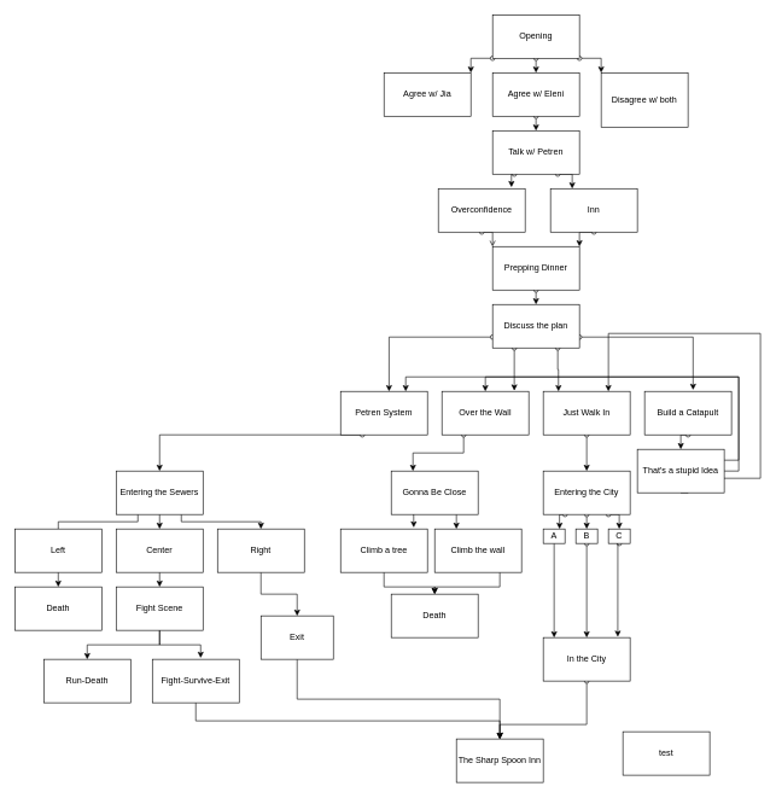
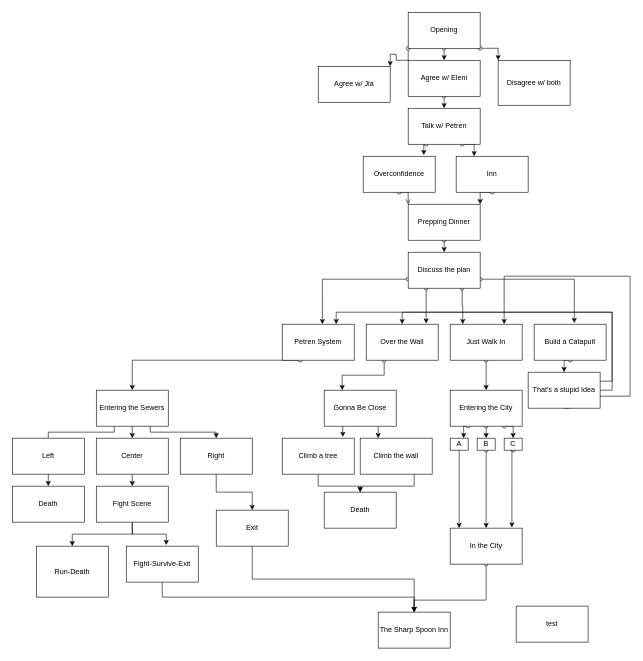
  <mxCell id="0" />
  <mxCell id="1" parent="0" />
  <mxCell id="2" style="edgeStyle=orthogonalEdgeStyle;rounded=0;orthogonalLoop=1;jettySize=auto;html=1;exitX=0;exitY=1;exitDx=0;exitDy=0;entryX=1;entryY=0;entryDx=0;entryDy=0;startArrow=oval;startFill=0;" parent="1" source="5" target="9" edge="1"><mxGeometry relative="1" as="geometry" /></mxCell>
  <mxCell id="3" style="edgeStyle=orthogonalEdgeStyle;rounded=0;orthogonalLoop=1;jettySize=auto;html=1;exitX=0.5;exitY=1;exitDx=0;exitDy=0;entryX=0.5;entryY=0;entryDx=0;entryDy=0;startArrow=oval;startFill=0;" parent="1" source="5" target="8" edge="1"><mxGeometry relative="1" as="geometry" /></mxCell>
  <mxCell id="4" style="edgeStyle=orthogonalEdgeStyle;rounded=0;orthogonalLoop=1;jettySize=auto;html=1;exitX=1;exitY=1;exitDx=0;exitDy=0;entryX=0;entryY=0;entryDx=0;entryDy=0;startArrow=oval;startFill=0;" parent="1" source="5" target="6" edge="1"><mxGeometry relative="1" as="geometry" /></mxCell>
  <mxCell id="5" value="Opening" style="rounded=0;whiteSpace=wrap;html=1;" parent="1" vertex="1"><mxGeometry x="680" y="20" width="120" height="60" as="geometry" /></mxCell>
  <mxCell id="6" value="Disagree w/ both" style="rounded=0;whiteSpace=wrap;html=1;" parent="1" vertex="1"><mxGeometry x="830" y="100" width="120" height="75" as="geometry" /></mxCell>
  <mxCell id="7" style="edgeStyle=orthogonalEdgeStyle;rounded=0;orthogonalLoop=1;jettySize=auto;html=1;exitX=0.5;exitY=1;exitDx=0;exitDy=0;entryX=0.5;entryY=0;entryDx=0;entryDy=0;startArrow=oval;startFill=0;" parent="1" source="8" target="12" edge="1"><mxGeometry relative="1" as="geometry" /></mxCell>
  <mxCell id="8" value="Agree w/ Eleni" style="rounded=0;whiteSpace=wrap;html=1;" parent="1" vertex="1"><mxGeometry x="680" y="100" width="120" height="60" as="geometry" /></mxCell>
- <mxCell id="9" value="Agree w/ Jia" style="rounded=0;whiteSpace=wrap;html=1;" parent="1" vertex="1"><mxGeometry x="530" y="100" width="120" height="60" as="geometry" /></mxCell>
+ <mxCell id="9" value="Agree w/ Jia" style="rounded=0;whiteSpace=wrap;html=1;" parent="1" vertex="1"><mxGeometry x="530" y="110" width="120" height="60" as="geometry" /></mxCell>
  <mxCell id="10" style="edgeStyle=orthogonalEdgeStyle;rounded=0;orthogonalLoop=1;jettySize=auto;html=1;exitX=0.25;exitY=1;exitDx=0;exitDy=0;entryX=0.842;entryY=-0.033;entryDx=0;entryDy=0;entryPerimeter=0;startArrow=oval;startFill=0;" parent="1" source="12" target="14" edge="1"><mxGeometry relative="1" as="geometry" /></mxCell>
  <mxCell id="11" style="edgeStyle=orthogonalEdgeStyle;rounded=0;orthogonalLoop=1;jettySize=auto;html=1;exitX=0.75;exitY=1;exitDx=0;exitDy=0;entryX=0.25;entryY=0;entryDx=0;entryDy=0;startArrow=oval;startFill=0;" parent="1" source="12" target="16" edge="1"><mxGeometry relative="1" as="geometry" /></mxCell>
  <mxCell id="12" value="Talk w/ Petren" style="rounded=0;whiteSpace=wrap;html=1;" parent="1" vertex="1"><mxGeometry x="680" y="180" width="120" height="60" as="geometry" /></mxCell>
  <mxCell id="13" style="edgeStyle=orthogonalEdgeStyle;rounded=0;orthogonalLoop=1;jettySize=auto;html=1;exitX=0.5;exitY=1;exitDx=0;exitDy=0;entryX=0;entryY=0;entryDx=0;entryDy=0;startArrow=oval;startFill=0;endArrow=open;" parent="1" source="14" target="18" edge="1"><mxGeometry relative="1" as="geometry" /></mxCell>
  <mxCell id="14" value="Overconfidence" style="rounded=0;whiteSpace=wrap;html=1;" parent="1" vertex="1"><mxGeometry x="605" y="260" width="120" height="60" as="geometry" /></mxCell>
  <mxCell id="15" style="edgeStyle=orthogonalEdgeStyle;rounded=0;orthogonalLoop=1;jettySize=auto;html=1;exitX=0.5;exitY=1;exitDx=0;exitDy=0;entryX=1;entryY=0;entryDx=0;entryDy=0;startArrow=oval;startFill=0;" parent="1" source="16" target="18" edge="1"><mxGeometry relative="1" as="geometry" /></mxCell>
  <mxCell id="16" value="Inn" style="rounded=0;whiteSpace=wrap;html=1;" parent="1" vertex="1"><mxGeometry x="760" y="260" width="120" height="60" as="geometry" /></mxCell>
  <mxCell id="17" style="edgeStyle=orthogonalEdgeStyle;rounded=0;orthogonalLoop=1;jettySize=auto;html=1;exitX=0.5;exitY=1;exitDx=0;exitDy=0;entryX=0.5;entryY=0;entryDx=0;entryDy=0;startArrow=oval;startFill=0;" parent="1" source="18" target="23" edge="1"><mxGeometry relative="1" as="geometry" /></mxCell>
  <mxCell id="18" value="Prepping Dinner" style="rounded=0;whiteSpace=wrap;html=1;" parent="1" vertex="1"><mxGeometry x="680" y="340" width="120" height="60" as="geometry" /></mxCell>
  <mxCell id="19" style="edgeStyle=orthogonalEdgeStyle;rounded=0;orthogonalLoop=1;jettySize=auto;html=1;exitX=0;exitY=0.75;exitDx=0;exitDy=0;entryX=0.558;entryY=0;entryDx=0;entryDy=0;entryPerimeter=0;startArrow=oval;startFill=0;" parent="1" source="23" target="25" edge="1"><mxGeometry relative="1" as="geometry" /></mxCell>
  <mxCell id="20" style="edgeStyle=orthogonalEdgeStyle;rounded=0;orthogonalLoop=1;jettySize=auto;html=1;exitX=1;exitY=0.75;exitDx=0;exitDy=0;entryX=0.558;entryY=-0.033;entryDx=0;entryDy=0;entryPerimeter=0;startArrow=oval;startFill=0;" parent="1" source="23" target="31" edge="1"><mxGeometry relative="1" as="geometry" /></mxCell>
  <mxCell id="21" style="edgeStyle=orthogonalEdgeStyle;rounded=0;orthogonalLoop=1;jettySize=auto;html=1;exitX=0.75;exitY=1;exitDx=0;exitDy=0;entryX=0.175;entryY=0;entryDx=0;entryDy=0;entryPerimeter=0;startArrow=oval;startFill=0;" parent="1" source="23" target="29" edge="1"><mxGeometry relative="1" as="geometry" /></mxCell>
  <mxCell id="22" style="edgeStyle=orthogonalEdgeStyle;rounded=0;orthogonalLoop=1;jettySize=auto;html=1;exitX=0.25;exitY=1;exitDx=0;exitDy=0;entryX=0.833;entryY=-0.017;entryDx=0;entryDy=0;entryPerimeter=0;startArrow=oval;startFill=0;" parent="1" source="23" target="27" edge="1"><mxGeometry relative="1" as="geometry" /></mxCell>
  <mxCell id="23" value="Discuss the plan" style="rounded=0;whiteSpace=wrap;html=1;" parent="1" vertex="1"><mxGeometry x="680" y="420" width="120" height="60" as="geometry" /></mxCell>
  <mxCell id="24" style="edgeStyle=orthogonalEdgeStyle;rounded=0;orthogonalLoop=1;jettySize=auto;html=1;exitX=0.25;exitY=1;exitDx=0;exitDy=0;entryX=0.5;entryY=0;entryDx=0;entryDy=0;startArrow=oval;startFill=0;" parent="1" source="25" target="46" edge="1"><mxGeometry relative="1" as="geometry"><mxPoint x="500" y="600" as="sourcePoint" /><Array as="points"><mxPoint x="220" y="600" /></Array></mxGeometry></mxCell>
  <mxCell id="25" value="Petren System" style="rounded=0;whiteSpace=wrap;html=1;" parent="1" vertex="1"><mxGeometry x="470" y="540" width="120" height="60" as="geometry" /></mxCell>
  <mxCell id="26" style="edgeStyle=orthogonalEdgeStyle;rounded=0;orthogonalLoop=1;jettySize=auto;html=1;exitX=0.25;exitY=1;exitDx=0;exitDy=0;entryX=0.25;entryY=0;entryDx=0;entryDy=0;startArrow=oval;startFill=0;" parent="1" source="27" target="42" edge="1"><mxGeometry relative="1" as="geometry"><mxPoint x="640" y="600" as="sourcePoint" /></mxGeometry></mxCell>
  <mxCell id="27" value="Over the Wall" style="rounded=0;whiteSpace=wrap;html=1;" parent="1" vertex="1"><mxGeometry x="610" y="540" width="120" height="60" as="geometry" /></mxCell>
  <mxCell id="28" style="edgeStyle=orthogonalEdgeStyle;rounded=0;orthogonalLoop=1;jettySize=auto;html=1;exitX=0.5;exitY=1;exitDx=0;exitDy=0;entryX=0.5;entryY=0;entryDx=0;entryDy=0;startArrow=oval;startFill=0;" parent="1" source="29" target="39" edge="1"><mxGeometry relative="1" as="geometry"><mxPoint x="810" y="600" as="sourcePoint" /></mxGeometry></mxCell>
  <mxCell id="29" value="Just Walk In" style="rounded=0;whiteSpace=wrap;html=1;" parent="1" vertex="1"><mxGeometry x="750" y="540" width="120" height="60" as="geometry" /></mxCell>
  <mxCell id="30" style="edgeStyle=orthogonalEdgeStyle;rounded=0;orthogonalLoop=1;jettySize=auto;html=1;exitX=0.5;exitY=1;exitDx=0;exitDy=0;entryX=0.5;entryY=0;entryDx=0;entryDy=0;startArrow=oval;startFill=0;" parent="1" target="35" edge="1"><mxGeometry relative="1" as="geometry"><mxPoint x="950" y="600" as="sourcePoint" /></mxGeometry></mxCell>
  <mxCell id="31" value="Build a Catapult" style="rounded=0;whiteSpace=wrap;html=1;" parent="1" vertex="1"><mxGeometry x="890" y="540" width="120" height="60" as="geometry" /></mxCell>
  <mxCell id="32" style="edgeStyle=orthogonalEdgeStyle;rounded=0;orthogonalLoop=1;jettySize=auto;html=1;exitX=0.5;exitY=1;exitDx=0;exitDy=0;entryX=0.75;entryY=0;entryDx=0;entryDy=0;" parent="1" source="35" target="29" edge="1"><mxGeometry relative="1" as="geometry"><mxPoint x="1060" y="480" as="targetPoint" /><Array as="points"><mxPoint x="950" y="660" /><mxPoint x="1050" y="660" /><mxPoint x="1050" y="460" /><mxPoint x="840" y="460" /></Array></mxGeometry></mxCell>
  <mxCell id="33" style="edgeStyle=orthogonalEdgeStyle;rounded=0;orthogonalLoop=1;jettySize=auto;html=1;exitX=1;exitY=0.5;exitDx=0;exitDy=0;entryX=0.5;entryY=0;entryDx=0;entryDy=0;" parent="1" source="35" target="27" edge="1"><mxGeometry relative="1" as="geometry" /></mxCell>
  <mxCell id="34" style="edgeStyle=orthogonalEdgeStyle;rounded=0;orthogonalLoop=1;jettySize=auto;html=1;exitX=1;exitY=0.25;exitDx=0;exitDy=0;entryX=0.75;entryY=0;entryDx=0;entryDy=0;" parent="1" source="35" target="25" edge="1"><mxGeometry relative="1" as="geometry" /></mxCell>
  <mxCell id="35" value="That's a stupid Idea" style="rounded=0;whiteSpace=wrap;html=1;" parent="1" vertex="1"><mxGeometry x="880" y="620" width="120" height="60" as="geometry" /></mxCell>
  <mxCell id="36" style="edgeStyle=orthogonalEdgeStyle;rounded=0;orthogonalLoop=1;jettySize=auto;html=1;exitX=0.25;exitY=1;exitDx=0;exitDy=0;entryX=0.75;entryY=0;entryDx=0;entryDy=0;startArrow=oval;startFill=0;" parent="1" source="39" target="51" edge="1"><mxGeometry relative="1" as="geometry" /></mxCell>
  <mxCell id="37" style="edgeStyle=orthogonalEdgeStyle;rounded=0;orthogonalLoop=1;jettySize=auto;html=1;exitX=0.5;exitY=1;exitDx=0;exitDy=0;entryX=0.5;entryY=0;entryDx=0;entryDy=0;startArrow=oval;startFill=0;" parent="1" source="39" target="53" edge="1"><mxGeometry relative="1" as="geometry" /></mxCell>
  <mxCell id="38" style="edgeStyle=orthogonalEdgeStyle;rounded=0;orthogonalLoop=1;jettySize=auto;html=1;exitX=0.75;exitY=1;exitDx=0;exitDy=0;entryX=0.5;entryY=0;entryDx=0;entryDy=0;startArrow=oval;startFill=0;" parent="1" source="39" target="55" edge="1"><mxGeometry relative="1" as="geometry" /></mxCell>
  <mxCell id="39" value="Entering the City" style="rounded=0;whiteSpace=wrap;html=1;" parent="1" vertex="1"><mxGeometry x="750" y="650" width="120" height="60" as="geometry" /></mxCell>
  <mxCell id="40" style="edgeStyle=orthogonalEdgeStyle;rounded=0;orthogonalLoop=1;jettySize=auto;html=1;exitX=0.25;exitY=1;exitDx=0;exitDy=0;entryX=0.842;entryY=-0.033;entryDx=0;entryDy=0;entryPerimeter=0;" parent="1" source="42" target="57" edge="1"><mxGeometry relative="1" as="geometry" /></mxCell>
  <mxCell id="41" style="edgeStyle=orthogonalEdgeStyle;rounded=0;orthogonalLoop=1;jettySize=auto;html=1;exitX=0.75;exitY=1;exitDx=0;exitDy=0;entryX=0.25;entryY=0;entryDx=0;entryDy=0;" parent="1" source="42" target="59" edge="1"><mxGeometry relative="1" as="geometry" /></mxCell>
  <mxCell id="42" value="Gonna Be Close" style="rounded=0;whiteSpace=wrap;html=1;" parent="1" vertex="1"><mxGeometry x="540" y="650" width="120" height="60" as="geometry" /></mxCell>
  <mxCell id="43" style="edgeStyle=orthogonalEdgeStyle;rounded=0;orthogonalLoop=1;jettySize=auto;html=1;exitX=0.25;exitY=1;exitDx=0;exitDy=0;entryX=0.5;entryY=0;entryDx=0;entryDy=0;endArrow=none;" parent="1" source="46" target="61" edge="1"><mxGeometry relative="1" as="geometry"><Array as="points"><mxPoint x="190" y="720" /><mxPoint x="80" y="720" /></Array></mxGeometry></mxCell>
  <mxCell id="44" style="edgeStyle=orthogonalEdgeStyle;rounded=0;orthogonalLoop=1;jettySize=auto;html=1;exitX=0.5;exitY=1;exitDx=0;exitDy=0;entryX=0.5;entryY=0;entryDx=0;entryDy=0;" parent="1" source="46" target="63" edge="1"><mxGeometry relative="1" as="geometry" /></mxCell>
  <mxCell id="45" style="edgeStyle=orthogonalEdgeStyle;rounded=0;orthogonalLoop=1;jettySize=auto;html=1;exitX=0.75;exitY=1;exitDx=0;exitDy=0;entryX=0.5;entryY=0;entryDx=0;entryDy=0;" parent="1" source="46" target="65" edge="1"><mxGeometry relative="1" as="geometry"><Array as="points"><mxPoint x="250" y="720" /><mxPoint x="360" y="720" /></Array></mxGeometry></mxCell>
  <mxCell id="46" value="Entering the Sewers" style="rounded=0;whiteSpace=wrap;html=1;" parent="1" vertex="1"><mxGeometry x="160" y="650" width="120" height="60" as="geometry" /></mxCell>
  <mxCell id="47" style="edgeStyle=orthogonalEdgeStyle;rounded=0;orthogonalLoop=1;jettySize=auto;html=1;entryX=0.5;entryY=0;entryDx=0;entryDy=0;startArrow=oval;startFill=0;exitX=0.5;exitY=1;exitDx=0;exitDy=0;" parent="1" source="48" target="49" edge="1"><mxGeometry relative="1" as="geometry"><Array as="points"><mxPoint x="810" y="1000" /><mxPoint x="690" y="1000" /></Array><mxPoint x="800" y="970" as="sourcePoint" /></mxGeometry></mxCell>
  <mxCell id="48" value="In the City" style="rounded=0;whiteSpace=wrap;html=1;" parent="1" vertex="1"><mxGeometry x="750" y="880" width="120" height="60" as="geometry" /></mxCell>
  <mxCell id="49" value="The Sharp Spoon Inn" style="rounded=0;whiteSpace=wrap;html=1;" parent="1" vertex="1"><mxGeometry x="630" y="1020" width="120" height="60" as="geometry" /></mxCell>
  <mxCell id="50" style="edgeStyle=orthogonalEdgeStyle;rounded=0;orthogonalLoop=1;jettySize=auto;html=1;exitX=0.5;exitY=1;exitDx=0;exitDy=0;entryX=0.125;entryY=0;entryDx=0;entryDy=0;entryPerimeter=0;" parent="1" source="51" target="48" edge="1"><mxGeometry relative="1" as="geometry" /></mxCell>
  <mxCell id="51" value="A" style="rounded=0;whiteSpace=wrap;html=1;" parent="1" vertex="1"><mxGeometry x="750" y="730" width="30" height="20" as="geometry" /></mxCell>
  <mxCell id="52" style="edgeStyle=orthogonalEdgeStyle;rounded=0;orthogonalLoop=1;jettySize=auto;html=1;exitX=0.5;exitY=1;exitDx=0;exitDy=0;entryX=0.5;entryY=0;entryDx=0;entryDy=0;startArrow=oval;startFill=0;" parent="1" source="53" target="48" edge="1"><mxGeometry relative="1" as="geometry" /></mxCell>
  <mxCell id="53" value="B" style="rounded=0;whiteSpace=wrap;html=1;" parent="1" vertex="1"><mxGeometry x="795" y="730" width="30" height="20" as="geometry" /></mxCell>
  <mxCell id="54" style="edgeStyle=orthogonalEdgeStyle;rounded=0;orthogonalLoop=1;jettySize=auto;html=1;exitX=0.5;exitY=1;exitDx=0;exitDy=0;entryX=0.858;entryY=-0.017;entryDx=0;entryDy=0;entryPerimeter=0;startArrow=oval;startFill=0;" parent="1" source="55" target="48" edge="1"><mxGeometry relative="1" as="geometry"><Array as="points"><mxPoint x="853" y="750" /></Array></mxGeometry></mxCell>
  <mxCell id="55" value="C" style="rounded=0;whiteSpace=wrap;html=1;" parent="1" vertex="1"><mxGeometry x="840" y="730" width="30" height="20" as="geometry" /></mxCell>
  <mxCell id="56" style="edgeStyle=orthogonalEdgeStyle;rounded=0;orthogonalLoop=1;jettySize=auto;html=1;exitX=0.5;exitY=1;exitDx=0;exitDy=0;entryX=0.5;entryY=0;entryDx=0;entryDy=0;" parent="1" source="57" target="66" edge="1"><mxGeometry relative="1" as="geometry" /></mxCell>
  <mxCell id="57" value="Climb a tree" style="rounded=0;whiteSpace=wrap;html=1;" parent="1" vertex="1"><mxGeometry x="470" y="730" width="120" height="60" as="geometry" /></mxCell>
  <mxCell id="58" style="edgeStyle=orthogonalEdgeStyle;rounded=0;orthogonalLoop=1;jettySize=auto;html=1;exitX=0.75;exitY=1;exitDx=0;exitDy=0;entryX=0.5;entryY=0;entryDx=0;entryDy=0;" parent="1" source="59" target="66" edge="1"><mxGeometry relative="1" as="geometry" /></mxCell>
  <mxCell id="59" value="Climb the wall" style="rounded=0;whiteSpace=wrap;html=1;" parent="1" vertex="1"><mxGeometry x="600" y="730" width="120" height="60" as="geometry" /></mxCell>
  <mxCell id="60" style="edgeStyle=orthogonalEdgeStyle;rounded=0;orthogonalLoop=1;jettySize=auto;html=1;exitX=0.5;exitY=1;exitDx=0;exitDy=0;entryX=0.5;entryY=0;entryDx=0;entryDy=0;" parent="1" source="61" target="67" edge="1"><mxGeometry relative="1" as="geometry" /></mxCell>
  <mxCell id="61" value="Left" style="rounded=0;whiteSpace=wrap;html=1;" parent="1" vertex="1"><mxGeometry x="20" y="730" width="120" height="60" as="geometry" /></mxCell>
  <mxCell id="62" style="edgeStyle=orthogonalEdgeStyle;rounded=0;orthogonalLoop=1;jettySize=auto;html=1;exitX=0.5;exitY=1;exitDx=0;exitDy=0;entryX=0.5;entryY=0;entryDx=0;entryDy=0;" parent="1" source="63" target="70" edge="1"><mxGeometry relative="1" as="geometry" /></mxCell>
  <mxCell id="63" value="Center" style="rounded=0;whiteSpace=wrap;html=1;" parent="1" vertex="1"><mxGeometry x="160" y="730" width="120" height="60" as="geometry" /></mxCell>
  <mxCell id="64" style="edgeStyle=orthogonalEdgeStyle;rounded=0;orthogonalLoop=1;jettySize=auto;html=1;exitX=0.5;exitY=1;exitDx=0;exitDy=0;entryX=0.5;entryY=0;entryDx=0;entryDy=0;" parent="1" source="65" target="72" edge="1"><mxGeometry relative="1" as="geometry" /></mxCell>
  <mxCell id="65" value="Right" style="rounded=0;whiteSpace=wrap;html=1;" parent="1" vertex="1"><mxGeometry x="300" y="730" width="120" height="60" as="geometry" /></mxCell>
  <mxCell id="66" value="Death" style="rounded=0;whiteSpace=wrap;html=1;" parent="1" vertex="1"><mxGeometry x="540" y="820" width="120" height="60" as="geometry" /></mxCell>
  <mxCell id="67" value="Death" style="rounded=0;whiteSpace=wrap;html=1;" parent="1" vertex="1"><mxGeometry x="20" y="810" width="120" height="60" as="geometry" /></mxCell>
  <mxCell id="68" style="edgeStyle=orthogonalEdgeStyle;rounded=0;orthogonalLoop=1;jettySize=auto;html=1;exitX=0.5;exitY=1;exitDx=0;exitDy=0;entryX=0.5;entryY=0;entryDx=0;entryDy=0;" parent="1" source="70" target="73" edge="1"><mxGeometry relative="1" as="geometry" /></mxCell>
  <mxCell id="69" style="edgeStyle=orthogonalEdgeStyle;rounded=0;orthogonalLoop=1;jettySize=auto;html=1;exitX=0.5;exitY=1;exitDx=0;exitDy=0;entryX=0.556;entryY=-0.031;entryDx=0;entryDy=0;entryPerimeter=0;" parent="1" source="70" target="75" edge="1"><mxGeometry relative="1" as="geometry" /></mxCell>
  <mxCell id="70" value="Fight Scene" style="rounded=0;whiteSpace=wrap;html=1;" parent="1" vertex="1"><mxGeometry x="160" y="810" width="120" height="60" as="geometry" /></mxCell>
  <mxCell id="71" style="edgeStyle=orthogonalEdgeStyle;rounded=0;orthogonalLoop=1;jettySize=auto;html=1;exitX=0.5;exitY=1;exitDx=0;exitDy=0;entryX=0.5;entryY=0;entryDx=0;entryDy=0;" parent="1" source="72" target="49" edge="1"><mxGeometry relative="1" as="geometry" /></mxCell>
- <mxCell id="72" value="Exit" style="rounded=0;whiteSpace=wrap;html=1;" parent="1" vertex="1"><mxGeometry x="360" y="850" width="100" height="60" as="geometry" /></mxCell>
- <mxCell id="73" value="Run-Death" style="rounded=0;whiteSpace=wrap;html=1;" parent="1" vertex="1"><mxGeometry x="60" y="910" width="120" height="60" as="geometry" /></mxCell>
+ <mxCell id="72" value="Exit" style="rounded=0;whiteSpace=wrap;html=1;" parent="1" vertex="1"><mxGeometry x="360" y="850" width="120" height="60" as="geometry" /></mxCell>
+ <mxCell id="73" value="Run-Death" style="rounded=0;whiteSpace=wrap;html=1;" parent="1" vertex="1"><mxGeometry x="60" y="910" width="120" height="85" as="geometry" /></mxCell>
  <mxCell id="74" style="edgeStyle=orthogonalEdgeStyle;rounded=0;orthogonalLoop=1;jettySize=auto;html=1;exitX=0.5;exitY=1;exitDx=0;exitDy=0;entryX=0.5;entryY=0;entryDx=0;entryDy=0;" parent="1" source="75" target="49" edge="1"><mxGeometry relative="1" as="geometry" /></mxCell>
  <mxCell id="75" value="Fight-Survive-Exit" style="rounded=0;whiteSpace=wrap;html=1;" parent="1" vertex="1"><mxGeometry x="210" y="910" width="120" height="60" as="geometry" /></mxCell>
  <mxCell id="76" value="test" style="whiteSpace=wrap;html=1;" vertex="1" parent="1"><mxGeometry x="860" y="1010" width="120" height="60" as="geometry" /></mxCell>
